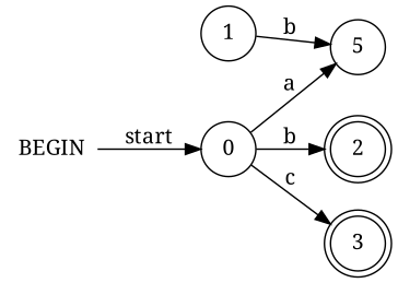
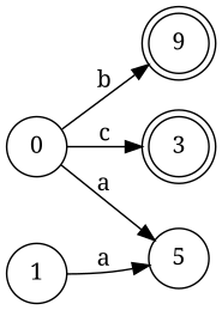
  digraph {
    fontname="Noto Serif"
    rankdir=LR
    node [fontname="Noto Serif" shape=circle]
    edge [fontname="Noto Serif"]
    n1 [label=0]
-   n2 [label=2 shape=doublecircle]
+   n2 [label=9 shape=doublecircle]
    n3 [label=3 shape=doublecircle]
    n4 [label=5]
    n5 [label=1]
-   BEGIN [shape=none]
    n1 -> n2 [label=b]
    n1 -> n3 [label=c]
    n1 -> n4 [label=a]
-   n5 -> n4 [label=b]
-   BEGIN -> n1 [label=start]
+   n5 -> n4 [label=a]
  }
